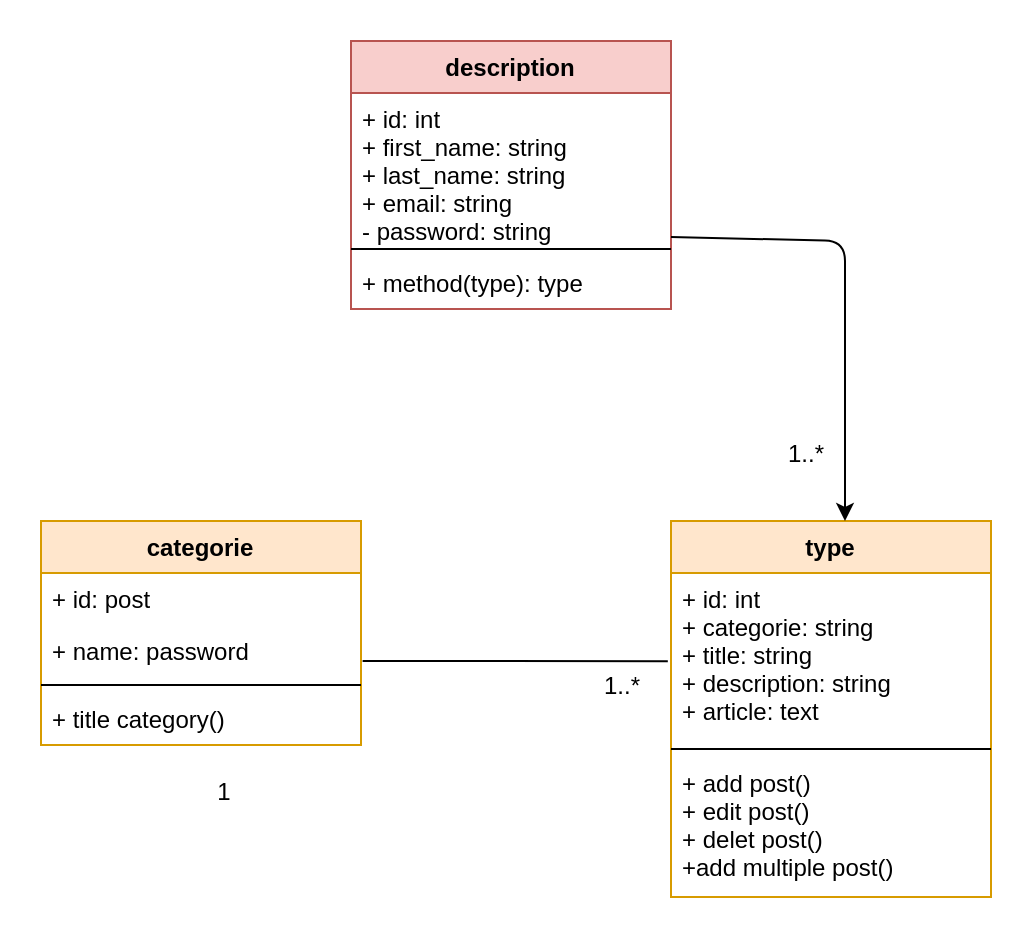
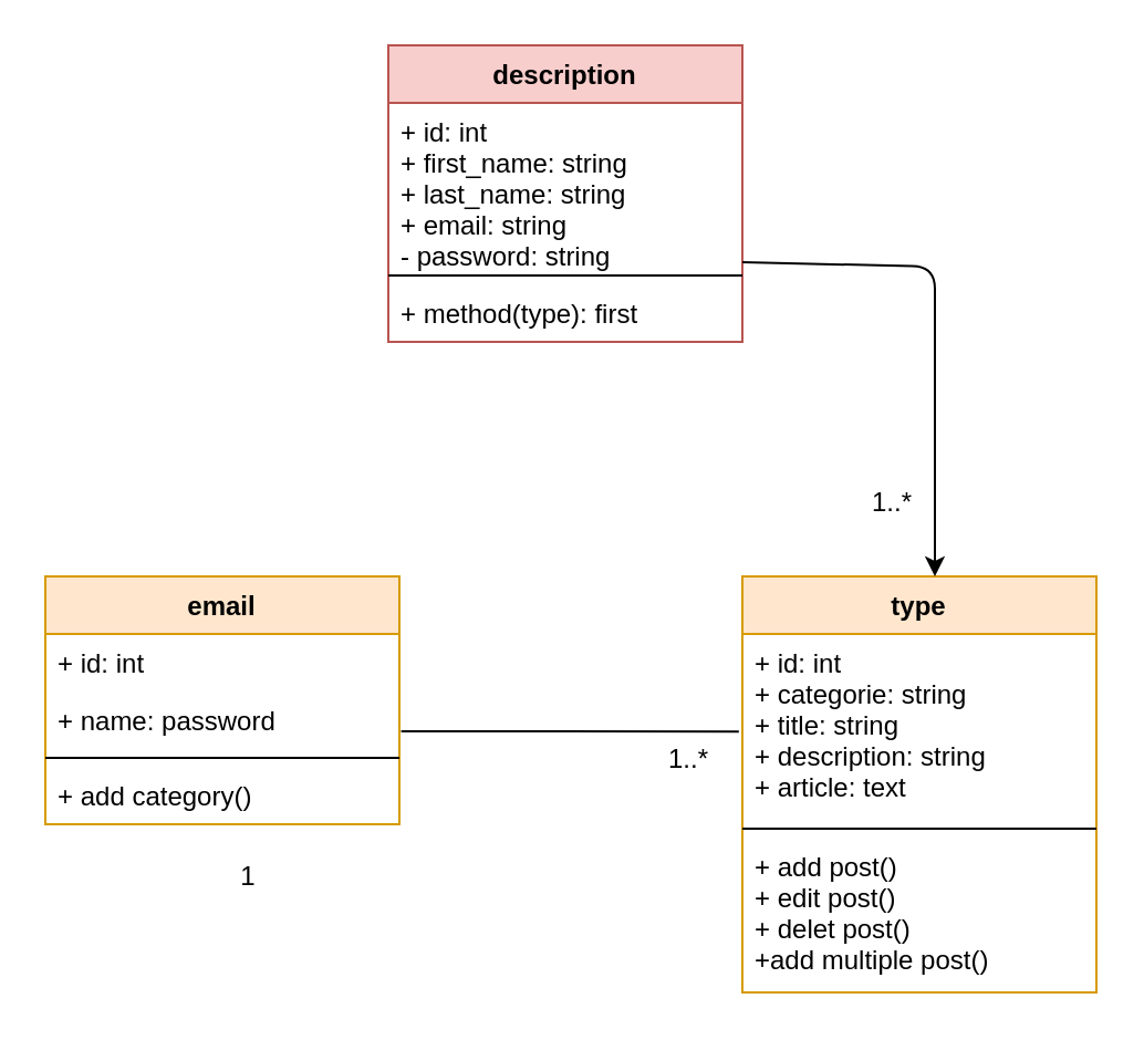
  <mxCell id="0" />
  <mxCell id="1" parent="0" />
  <mxCell id="2" value="description" style="swimlane;fontStyle=1;align=center;verticalAlign=top;childLayout=stackLayout;horizontal=1;startSize=26;horizontalStack=0;resizeParent=1;resizeParentMax=0;resizeLast=0;collapsible=1;marginBottom=0;fillColor=#f8cecc;strokeColor=#b85450;" vertex="1" parent="1"><mxGeometry x="175" y="20" width="160" height="134" as="geometry" /></mxCell>
  <mxCell id="3" value="+ id: int&#10;+ first_name: string&#10;+ last_name: string&#10;+ email: string&#10;- password: string" style="text;align=left;verticalAlign=top;spacingLeft=4;spacingRight=4;overflow=hidden;rotatable=0;points=[[0,0.5],[1,0.5]];portConstraint=eastwest;" vertex="1" parent="2"><mxGeometry y="26" width="160" height="74" as="geometry" /></mxCell>
  <mxCell id="4" value="" style="line;strokeWidth=1;fillColor=none;align=left;verticalAlign=middle;spacingTop=-1;spacingLeft=3;spacingRight=3;rotatable=0;labelPosition=right;points=[];portConstraint=eastwest;" vertex="1" parent="2"><mxGeometry y="100" width="160" height="8" as="geometry" /></mxCell>
- <mxCell id="5" value="+ method(type): type" style="text;strokeColor=none;fillColor=none;align=left;verticalAlign=top;spacingLeft=4;spacingRight=4;overflow=hidden;rotatable=0;points=[[0,0.5],[1,0.5]];portConstraint=eastwest;" vertex="1" parent="2"><mxGeometry y="108" width="160" height="26" as="geometry" /></mxCell>
+ <mxCell id="5" value="+ method(type): first" style="text;strokeColor=none;fillColor=none;align=left;verticalAlign=top;spacingLeft=4;spacingRight=4;overflow=hidden;rotatable=0;points=[[0,0.5],[1,0.5]];portConstraint=eastwest;" vertex="1" parent="2"><mxGeometry y="108" width="160" height="26" as="geometry" /></mxCell>
  <mxCell id="6" value="type" style="swimlane;fontStyle=1;align=center;verticalAlign=top;childLayout=stackLayout;horizontal=1;startSize=26;horizontalStack=0;resizeParent=1;resizeParentMax=0;resizeLast=0;collapsible=1;marginBottom=0;fillColor=#ffe6cc;strokeColor=#d79b00;" vertex="1" parent="1"><mxGeometry x="335" y="260" width="160" height="188" as="geometry" /></mxCell>
  <mxCell id="7" value="+ id: int&#10;+ categorie: string&#10;+ title: string&#10;+ description: string&#10;+ article: text" style="text;align=left;verticalAlign=top;spacingLeft=4;spacingRight=4;overflow=hidden;rotatable=0;points=[[0,0.5],[1,0.5]];portConstraint=eastwest;" vertex="1" parent="6"><mxGeometry y="26" width="160" height="84" as="geometry" /></mxCell>
  <mxCell id="8" value="" style="line;strokeWidth=1;fillColor=none;align=left;verticalAlign=middle;spacingTop=-1;spacingLeft=3;spacingRight=3;rotatable=0;labelPosition=right;points=[];portConstraint=eastwest;" vertex="1" parent="6"><mxGeometry y="110" width="160" height="8" as="geometry" /></mxCell>
  <mxCell id="9" value="+ add post()&#10;+ edit post()&#10;+ delet post()&#10;+add multiple post()" style="text;strokeColor=none;fillColor=none;align=left;verticalAlign=top;spacingLeft=4;spacingRight=4;overflow=hidden;rotatable=0;points=[[0,0.5],[1,0.5]];portConstraint=eastwest;" vertex="1" parent="6"><mxGeometry y="118" width="160" height="70" as="geometry" /></mxCell>
- <mxCell id="10" value="categorie" style="swimlane;fontStyle=1;align=center;verticalAlign=top;childLayout=stackLayout;horizontal=1;startSize=26;horizontalStack=0;resizeParent=1;resizeParentMax=0;resizeLast=0;collapsible=1;marginBottom=0;fillColor=#ffe6cc;strokeColor=#d79b00;" vertex="1" parent="1"><mxGeometry x="20" y="260" width="160" height="112" as="geometry" /></mxCell>
- <mxCell id="11" value="+ id: post" style="text;strokeColor=none;fillColor=none;align=left;verticalAlign=top;spacingLeft=4;spacingRight=4;overflow=hidden;rotatable=0;points=[[0,0.5],[1,0.5]];portConstraint=eastwest;" vertex="1" parent="10"><mxGeometry y="26" width="160" height="26" as="geometry" /></mxCell>
+ <mxCell id="10" value="email" style="swimlane;fontStyle=1;align=center;verticalAlign=top;childLayout=stackLayout;horizontal=1;startSize=26;horizontalStack=0;resizeParent=1;resizeParentMax=0;resizeLast=0;collapsible=1;marginBottom=0;fillColor=#ffe6cc;strokeColor=#d79b00;" vertex="1" parent="1"><mxGeometry x="20" y="260" width="160" height="112" as="geometry" /></mxCell>
+ <mxCell id="11" value="+ id: int" style="text;strokeColor=none;fillColor=none;align=left;verticalAlign=top;spacingLeft=4;spacingRight=4;overflow=hidden;rotatable=0;points=[[0,0.5],[1,0.5]];portConstraint=eastwest;" vertex="1" parent="10"><mxGeometry y="26" width="160" height="26" as="geometry" /></mxCell>
  <mxCell id="12" value="+ name: password" style="text;strokeColor=none;fillColor=none;align=left;verticalAlign=top;spacingLeft=4;spacingRight=4;overflow=hidden;rotatable=0;points=[[0,0.5],[1,0.5]];portConstraint=eastwest;" vertex="1" parent="10"><mxGeometry y="52" width="160" height="26" as="geometry" /></mxCell>
  <mxCell id="13" value="" style="line;strokeWidth=1;fillColor=none;align=left;verticalAlign=middle;spacingTop=-1;spacingLeft=3;spacingRight=3;rotatable=0;labelPosition=right;points=[];portConstraint=eastwest;" vertex="1" parent="10"><mxGeometry y="78" width="160" height="8" as="geometry" /></mxCell>
- <mxCell id="14" value="+ title category()" style="text;strokeColor=none;fillColor=none;align=left;verticalAlign=top;spacingLeft=4;spacingRight=4;overflow=hidden;rotatable=0;points=[[0,0.5],[1,0.5]];portConstraint=eastwest;" vertex="1" parent="10"><mxGeometry y="86" width="160" height="26" as="geometry" /></mxCell>
+ <mxCell id="14" value="+ add category()" style="text;strokeColor=none;fillColor=none;align=left;verticalAlign=top;spacingLeft=4;spacingRight=4;overflow=hidden;rotatable=0;points=[[0,0.5],[1,0.5]];portConstraint=eastwest;" vertex="1" parent="10"><mxGeometry y="86" width="160" height="26" as="geometry" /></mxCell>
  <mxCell id="15" value="" style="endArrow=classic;html=1;exitX=1;exitY=-0.25;exitDx=0;exitDy=0;exitPerimeter=0;" edge="1" parent="1" source="4"><mxGeometry width="50" height="50" relative="1" as="geometry"><mxPoint x="262" y="150" as="sourcePoint" /><mxPoint x="422" y="260" as="targetPoint" /><Array as="points"><mxPoint x="422" y="120" /></Array></mxGeometry></mxCell>
  <mxCell id="16" value="" style="endArrow=none;html=1;entryX=-0.01;entryY=0.526;entryDx=0;entryDy=0;exitX=1.005;exitY=0.69;exitDx=0;exitDy=0;exitPerimeter=0;entryPerimeter=0;" edge="1" parent="1" source="12" target="7"><mxGeometry width="50" height="50" relative="1" as="geometry"><mxPoint x="222" y="420" as="sourcePoint" /><mxPoint x="342" y="299" as="targetPoint" /></mxGeometry></mxCell>
  <mxCell id="17" value="1..*" style="text;html=1;strokeColor=none;fillColor=none;align=center;verticalAlign=middle;whiteSpace=wrap;rounded=0;" vertex="1" parent="1"><mxGeometry x="383" y="217" width="40" height="20" as="geometry" /></mxCell>
  <mxCell id="18" value="1..*" style="text;html=1;strokeColor=none;fillColor=none;align=center;verticalAlign=middle;whiteSpace=wrap;rounded=0;" vertex="1" parent="1"><mxGeometry x="291" y="333" width="40" height="20" as="geometry" /></mxCell>
  <mxCell id="19" value="1" style="text;html=1;strokeColor=none;fillColor=none;align=center;verticalAlign=middle;whiteSpace=wrap;rounded=0;" vertex="1" parent="1"><mxGeometry x="92" y="385" width="40" height="21" as="geometry" /></mxCell>
